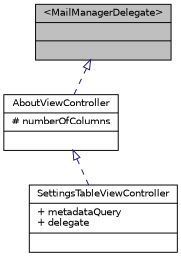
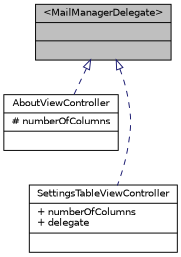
  digraph {
    node [color=black fillcolor=white fontname=Helvetica fontsize=10 shape=record style=filled]
    edge [arrowtail=empty color=midnightblue dir=back fontname=Helvetica fontsize=10 labelfontname=Helvetica labelfontsize=10 style=dashed]
    n1 [fillcolor=grey75 fontcolor=black height=0.2 label="{\<MailManagerDelegate\>\n||}" width=0.4]
    n2 [height=0.2 label="{AboutViewController\n|# numberOfColumns\l|}" width=0.4]
-   n3 [height=0.2 label="{SettingsTableViewController\n|+ metadataQuery\l+ delegate\l|}" width=0.4]
+   n3 [height=0.2 label="{SettingsTableViewController\n|+ numberOfColumns\l+ delegate\l|}" width=0.4]
    n1 -> n2
-   n2 -> n3
+   n1 -> n3
  }
